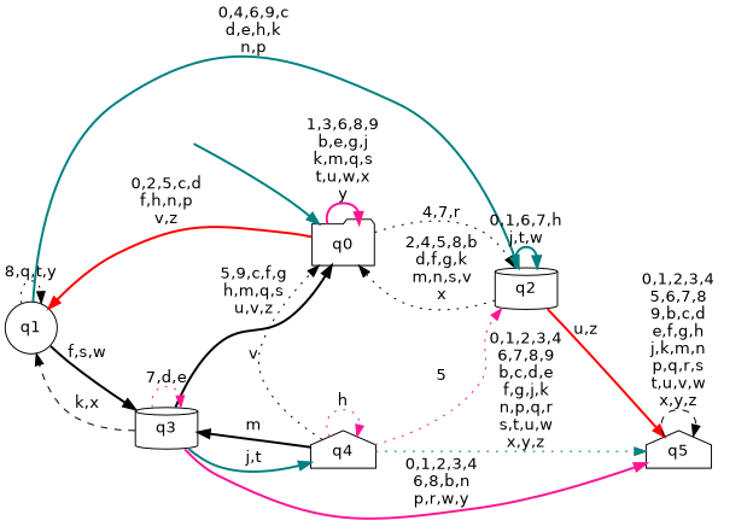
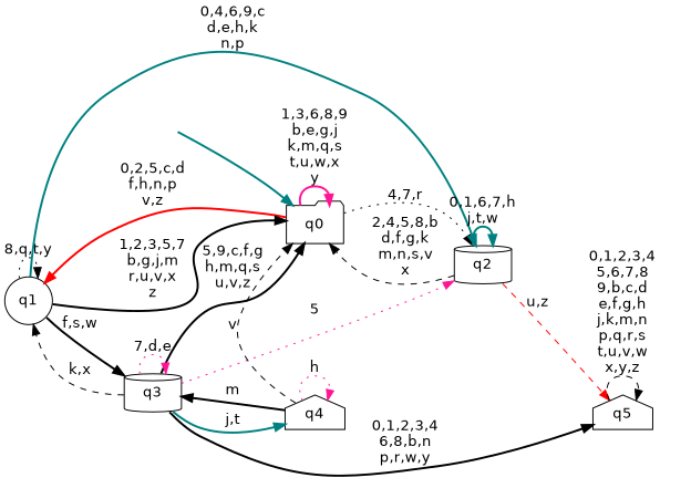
  digraph {
    fontname="DejaVu Sans"
    rankdir=LR
    node [fontname="DejaVu Sans" shape=cylinder style="rounded,filled" color=black fillcolor=white]
    edge [color=black fontname="DejaVu Sans" style=bold]
    __start0 [height=0 shape=none style=invis width=0 color="" fillcolor=""]
    n2 [label=q0 shape=folder]
    n3 [label=q1 shape=circle]
    n4 [label=q2 style=filled]
    n5 [label=q3]
    n6 [label=q5 shape=house style=filled]
    n7 [label=q4 shape=house style=filled]
    subgraph cluster_1 {
      nodesep=0.15
      ranksep=0.15
      style=invis
      __start0
      n2
    }
    __start0 -> n2 [color=teal penwidth=2]
    n2 -> n2 [color=deeppink label="1,3,6,8,9\nb,e,g,j\nk,m,q,s\nt,u,w,x\ny"]
    n2 -> n3 [color=red label="0,2,5,c,d\nf,h,n,p\nv,z"]
    n2 -> n4 [label="4,7,r" style=dotted]
+   n3 -> n2 [label="1,2,3,5,7\nb,g,j,m\nr,u,v,x\nz"]
    n3 -> n3 [label="8,q,t,y" style=dotted]
    n3 -> n4 [color=teal label="0,4,6,9,c\nd,e,h,k\nn,p"]
    n3 -> n5 [label="f,s,w"]
-   n4 -> n2 [label="2,4,5,8,b\nd,f,g,k\nm,n,s,v\nx" style=dotted]
+   n4 -> n2 [label="2,4,5,8,b\nd,f,g,k\nm,n,s,v\nx" style=dashed]
    n4 -> n4 [color=teal label="0,1,6,7,h\nj,t,w"]
-   n4 -> n6 [color=red label="u,z"]
+   n4 -> n6 [color=red label="u,z" style=dashed]
    n5 -> n2 [label="5,9,c,f,g\nh,m,q,s\nu,v,z"]
    n5 -> n3 [label="k,x" style=dashed]
    n5 -> n5 [color=deeppink label="7,d,e" style=dotted]
-   n5 -> n6 [color=deeppink label="0,1,2,3,4\n6,8,b,n\np,r,w,y"]
+   n5 -> n6 [label="0,1,2,3,4\n6,8,b,n\np,r,w,y"]
    n5 -> n7 [color=teal label="j,t"]
    n6 -> n6 [label="0,1,2,3,4\n5,6,7,8\n9,b,c,d\ne,f,g,h\nj,k,m,n\np,q,r,s\nt,u,v,w\nx,y,z" style=dashed]
-   n7 -> n2 [label=v style=dotted]
-   n7 -> n4 [color=deeppink label=5 style=dotted]
+   n7 -> n2 [label=v style=dashed]
+   n5 -> n4 [color=deeppink label=5 style=dotted]
    n7 -> n5 [label=m]
-   n7 -> n6 [color=teal label="0,1,2,3,4\n6,7,8,9\nb,c,d,e\nf,g,j,k\nn,p,q,r\ns,t,u,w\nx,y,z" style=dotted]
    n7 -> n7 [color=deeppink label=h style=dotted]
  }
